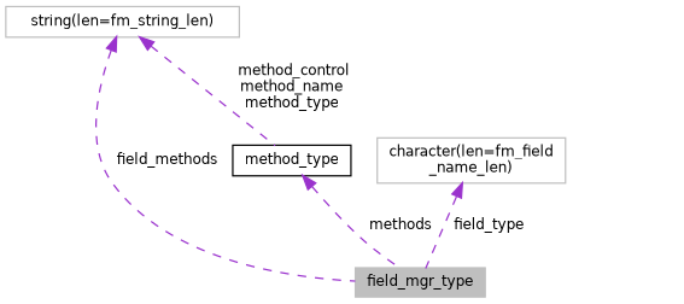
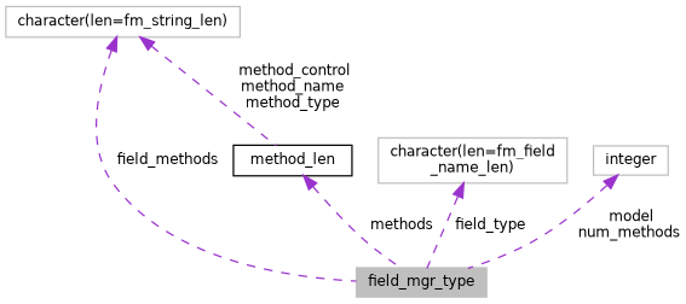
  digraph {
    node [color=grey75 fillcolor=white fontname=Helvetica fontsize=10 shape=record style=filled]
    edge [color=darkorchid3 dir=back fontname=Helvetica fontsize=10 labelfontname=Helvetica labelfontsize=10 style=dashed]
    n1 [fillcolor=grey75 fontcolor=black height=0.2 label=field_mgr_type width=0.4]
-   n2 [color=black height=0.2 label=method_type width=0.4]
-   n3 [height=0.2 label="string(len=fm_string_len)" width=0.4]
+   n2 [color=black height=0.2 label=method_len width=0.4]
+   n3 [height=0.2 label="character(len=fm_string_len)" width=0.4]
    n4 [height=0.2 label="character(len=fm_field\l_name_len)" width=0.4]
+   n5 [height=0.2 label=integer width=0.4]
    n2 -> n1 [label=" methods"]
    n3 -> n1 [label=" field_methods"]
    n3 -> n2 [label=" method_control\nmethod_name\nmethod_type"]
    n4 -> n1 [label=" field_type"]
+   n5 -> n1 [label=" model\nnum_methods"]
  }
